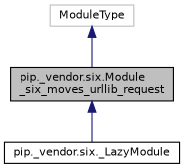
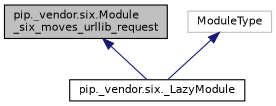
  digraph {
    node [color=black fillcolor=white fontname=Helvetica fontsize=10 shape=record style=filled]
    edge [color=midnightblue dir=back fontname=Helvetica fontsize=10 labelfontname=Helvetica labelfontsize=10 style=solid]
    n1 [fillcolor=grey75 fontcolor=black height=0.2 label="pip._vendor.six.Module\l_six_moves_urllib_request" width=0.4]
    n2 [height=0.2 label="pip._vendor.six._LazyModule" width=0.4]
    n3 [color=grey75 height=0.2 label=ModuleType width=0.4]
    n1 -> n2
-   n3 -> n1
+   n3 -> n2
  }
